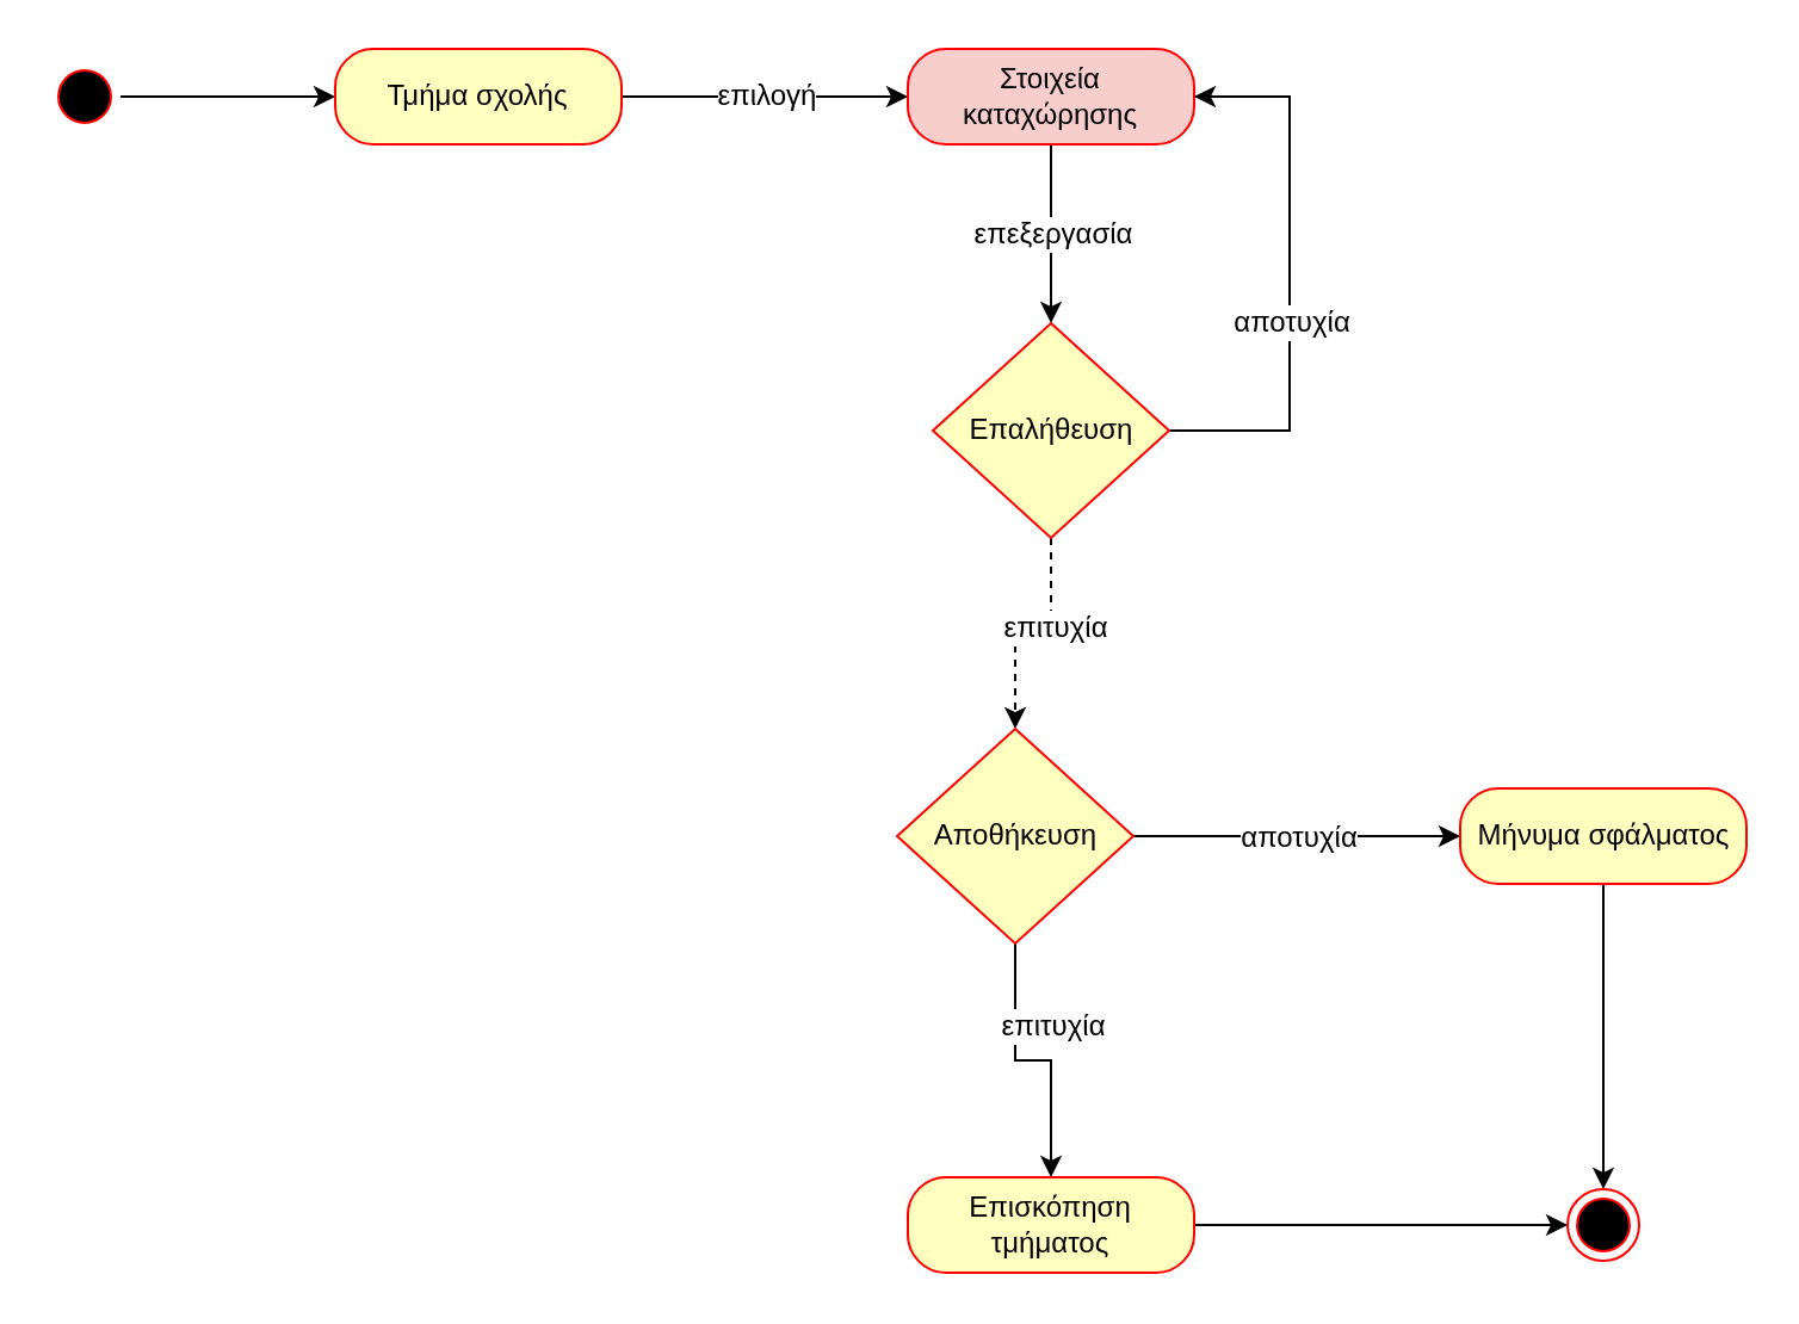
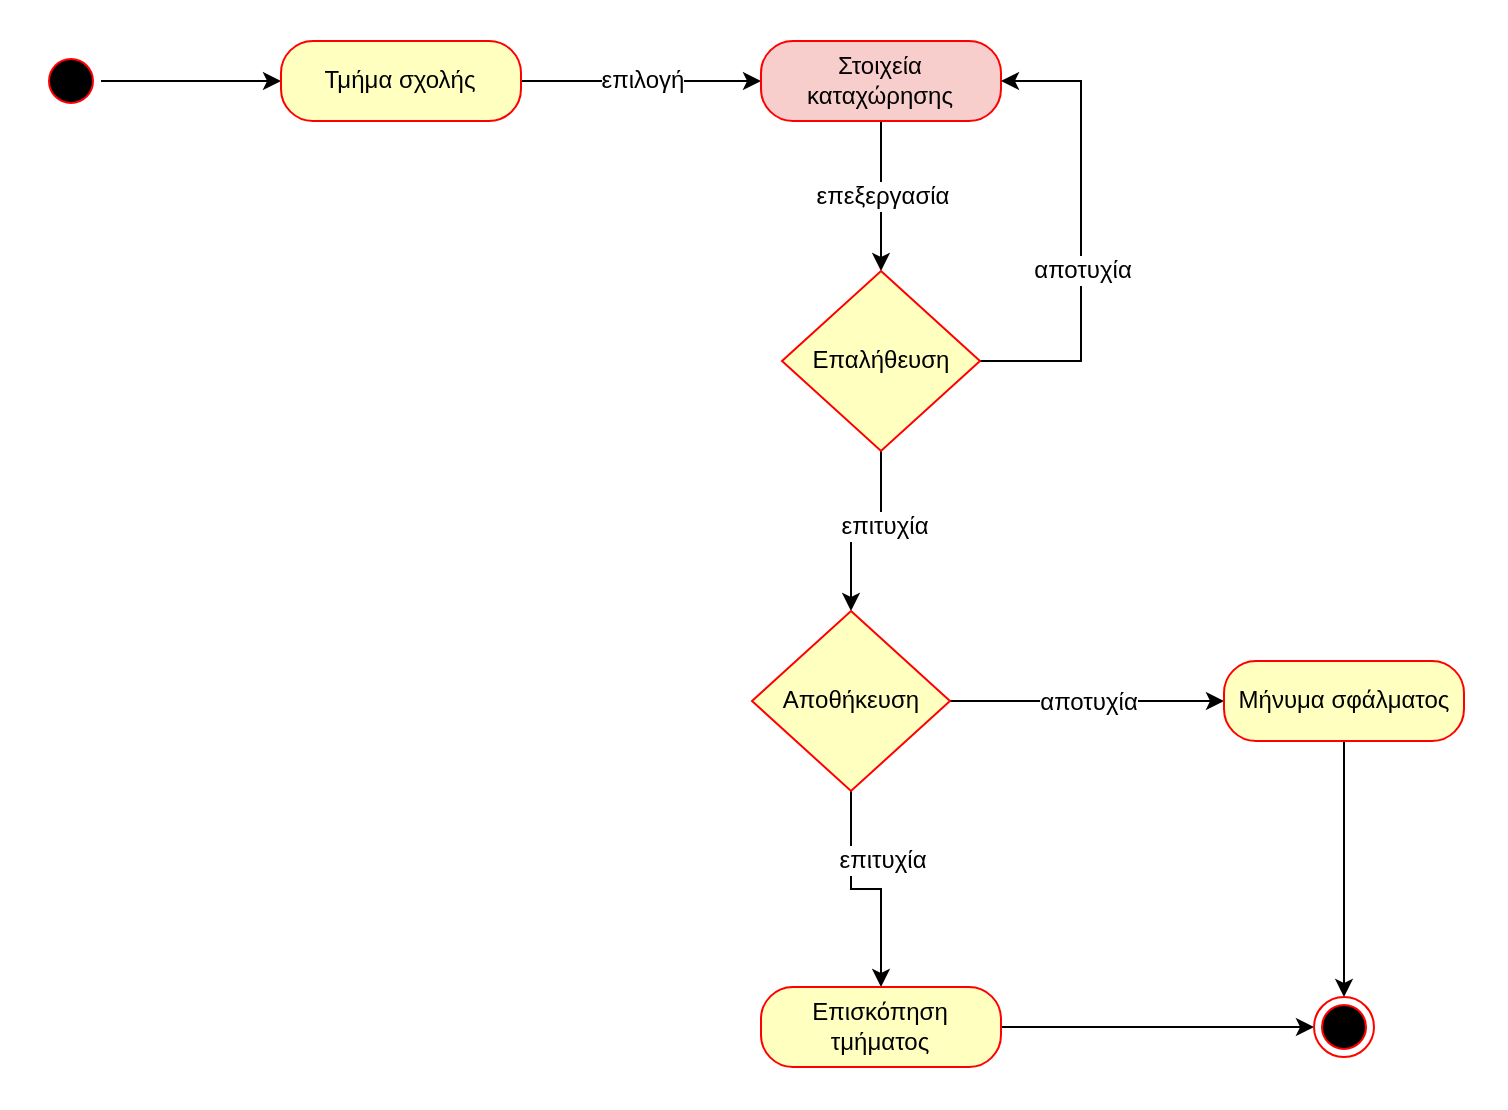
  <mxCell id="0" />
  <mxCell id="1" parent="0" />
  <mxCell id="2" style="edgeStyle=orthogonalEdgeStyle;rounded=0;orthogonalLoop=1;jettySize=auto;html=1;exitX=1;exitY=0.5;exitDx=0;exitDy=0;" edge="1" parent="1" source="3" target="6"><mxGeometry relative="1" as="geometry" /></mxCell>
  <mxCell id="3" value="" style="ellipse;html=1;shape=startState;fillColor=#000000;strokeColor=#ff0000;" vertex="1" parent="1"><mxGeometry x="20" y="25" width="30" height="30" as="geometry" /></mxCell>
  <mxCell id="4" style="edgeStyle=orthogonalEdgeStyle;rounded=0;orthogonalLoop=1;jettySize=auto;html=1;exitX=1;exitY=0.5;exitDx=0;exitDy=0;entryX=0;entryY=0.5;entryDx=0;entryDy=0;" edge="1" parent="1" source="6" target="9"><mxGeometry relative="1" as="geometry" /></mxCell>
  <mxCell id="5" value="επιλογή" style="text;html=1;resizable=0;points=[];align=center;verticalAlign=middle;labelBackgroundColor=#ffffff;" vertex="1" connectable="0" parent="4"><mxGeometry x="-0.356" y="1" relative="1" as="geometry"><mxPoint x="21.5" y="0.5" as="offset" /></mxGeometry></mxCell>
  <mxCell id="6" value="Τμήμα σχολής" style="rounded=1;whiteSpace=wrap;html=1;arcSize=40;fontColor=#000000;fillColor=#ffffc0;strokeColor=#ff0000;" vertex="1" parent="1"><mxGeometry x="140" y="20" width="120" height="40" as="geometry" /></mxCell>
  <mxCell id="7" style="edgeStyle=orthogonalEdgeStyle;rounded=0;orthogonalLoop=1;jettySize=auto;html=1;exitX=0.5;exitY=1;exitDx=0;exitDy=0;entryX=0.5;entryY=0;entryDx=0;entryDy=0;" edge="1" parent="1" source="9" target="14"><mxGeometry relative="1" as="geometry" /></mxCell>
  <mxCell id="8" value="επεξεργασία" style="text;html=1;resizable=0;points=[];align=center;verticalAlign=middle;labelBackgroundColor=#ffffff;" vertex="1" connectable="0" parent="7"><mxGeometry x="-0.298" y="3" relative="1" as="geometry"><mxPoint x="-2.5" y="11" as="offset" /></mxGeometry></mxCell>
  <mxCell id="9" value="Στοιχεία καταχώρησης" style="rounded=1;whiteSpace=wrap;html=1;arcSize=40;fontColor=#000000;fillColor=#f8cecc;strokeColor=#ff0000;" vertex="1" parent="1"><mxGeometry x="380" y="20" width="120" height="40" as="geometry" /></mxCell>
  <mxCell id="10" style="edgeStyle=orthogonalEdgeStyle;rounded=0;orthogonalLoop=1;jettySize=auto;html=1;exitX=1;exitY=0.5;exitDx=0;exitDy=0;entryX=1;entryY=0.5;entryDx=0;entryDy=0;" edge="1" parent="1" source="14" target="9"><mxGeometry relative="1" as="geometry"><Array as="points"><mxPoint x="540" y="180" /><mxPoint x="540" y="40" /></Array></mxGeometry></mxCell>
  <mxCell id="11" value="αποτυχία" style="text;html=1;resizable=0;points=[];align=center;verticalAlign=middle;labelBackgroundColor=#ffffff;" vertex="1" connectable="0" parent="10"><mxGeometry x="0.266" y="2" relative="1" as="geometry"><mxPoint x="2.5" y="50" as="offset" /></mxGeometry></mxCell>
- <mxCell id="12" style="edgeStyle=orthogonalEdgeStyle;rounded=0;orthogonalLoop=1;jettySize=auto;html=1;exitX=0.5;exitY=1;exitDx=0;exitDy=0;entryX=0.5;entryY=0;entryDx=0;entryDy=0;dashed=1;" edge="1" parent="1" source="14" target="19"><mxGeometry relative="1" as="geometry"><mxPoint x="439.69" y="304.414" as="targetPoint" /></mxGeometry></mxCell>
+ <mxCell id="12" style="edgeStyle=orthogonalEdgeStyle;rounded=0;orthogonalLoop=1;jettySize=auto;html=1;exitX=0.5;exitY=1;exitDx=0;exitDy=0;entryX=0.5;entryY=0;entryDx=0;entryDy=0;" edge="1" parent="1" source="14" target="19"><mxGeometry relative="1" as="geometry"><mxPoint x="439.69" y="304.414" as="targetPoint" /></mxGeometry></mxCell>
  <mxCell id="13" value="επιτυχία" style="text;html=1;resizable=0;points=[];align=center;verticalAlign=middle;labelBackgroundColor=#ffffff;" vertex="1" connectable="0" parent="12"><mxGeometry x="-0.211" y="1" relative="1" as="geometry"><mxPoint as="offset" /></mxGeometry></mxCell>
  <mxCell id="14" value="Επαλήθευση" style="rhombus;whiteSpace=wrap;html=1;fillColor=#ffffc0;strokeColor=#ff0000;" vertex="1" parent="1"><mxGeometry x="390.5" y="135" width="99" height="90" as="geometry" /></mxCell>
  <mxCell id="15" style="edgeStyle=orthogonalEdgeStyle;rounded=0;orthogonalLoop=1;jettySize=auto;html=1;exitX=1;exitY=0.5;exitDx=0;exitDy=0;" edge="1" parent="1" source="19" target="23"><mxGeometry relative="1" as="geometry" /></mxCell>
  <mxCell id="16" value="αποτυχία" style="text;html=1;resizable=0;points=[];align=center;verticalAlign=middle;labelBackgroundColor=#ffffff;" vertex="1" connectable="0" parent="15"><mxGeometry x="-0.004" y="-12" relative="1" as="geometry"><mxPoint x="1" y="-12" as="offset" /></mxGeometry></mxCell>
  <mxCell id="17" style="edgeStyle=orthogonalEdgeStyle;rounded=0;orthogonalLoop=1;jettySize=auto;html=1;exitX=0.5;exitY=1;exitDx=0;exitDy=0;entryX=0.5;entryY=0;entryDx=0;entryDy=0;" edge="1" parent="1" source="19" target="21"><mxGeometry relative="1" as="geometry" /></mxCell>
  <mxCell id="18" value="επιτυχία" style="text;html=1;resizable=0;points=[];align=center;verticalAlign=middle;labelBackgroundColor=#ffffff;" vertex="1" connectable="0" parent="17"><mxGeometry x="0.264" y="1" relative="1" as="geometry"><mxPoint x="-1" y="-22" as="offset" /></mxGeometry></mxCell>
  <mxCell id="19" value="Αποθήκευση" style="rhombus;whiteSpace=wrap;html=1;fillColor=#ffffc0;strokeColor=#ff0000;" vertex="1" parent="1"><mxGeometry x="375.5" y="305" width="99" height="90" as="geometry" /></mxCell>
  <mxCell id="20" style="edgeStyle=orthogonalEdgeStyle;rounded=0;orthogonalLoop=1;jettySize=auto;html=1;exitX=1;exitY=0.5;exitDx=0;exitDy=0;entryX=0;entryY=0.5;entryDx=0;entryDy=0;" edge="1" parent="1" source="21" target="24"><mxGeometry relative="1" as="geometry" /></mxCell>
  <mxCell id="21" value="Επισκόπηση τμήματος" style="rounded=1;whiteSpace=wrap;html=1;arcSize=40;fontColor=#000000;fillColor=#ffffc0;strokeColor=#ff0000;" vertex="1" parent="1"><mxGeometry x="380" y="493" width="120" height="40" as="geometry" /></mxCell>
  <mxCell id="22" style="edgeStyle=orthogonalEdgeStyle;rounded=0;orthogonalLoop=1;jettySize=auto;html=1;exitX=0.5;exitY=1;exitDx=0;exitDy=0;entryX=0.5;entryY=0;entryDx=0;entryDy=0;" edge="1" parent="1" source="23" target="24"><mxGeometry relative="1" as="geometry" /></mxCell>
  <mxCell id="23" value="Μήνυμα σφάλματος" style="rounded=1;whiteSpace=wrap;html=1;arcSize=40;fontColor=#000000;fillColor=#ffffc0;strokeColor=#ff0000;" vertex="1" parent="1"><mxGeometry x="611.5" y="330" width="120" height="40" as="geometry" /></mxCell>
  <mxCell id="24" value="" style="ellipse;html=1;shape=endState;fillColor=#000000;strokeColor=#ff0000;" vertex="1" parent="1"><mxGeometry x="656.5" y="498" width="30" height="30" as="geometry" /></mxCell>
